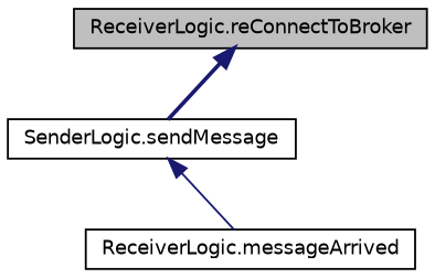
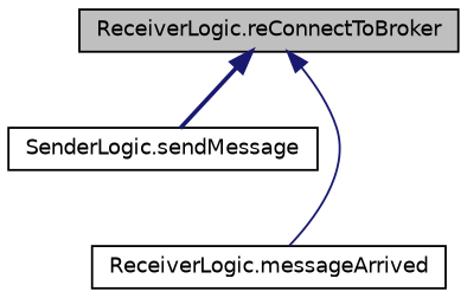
  digraph {
    rankdir=TB
    node [color=black fillcolor=white fontname=Helvetica fontsize=10 shape=record style=filled]
    edge [color=midnightblue dir=back fontname=Helvetica fontsize=10 labelfontname=Helvetica labelfontsize=10]
    n1 [fillcolor=grey75 fontcolor=black height=0.2 label="ReceiverLogic.reConnectToBroker" width=0.4]
    n2 [height=0.2 label="SenderLogic.sendMessage" width=0.4]
    n3 [height=0.2 label="ReceiverLogic.messageArrived" width=0.4]
    n1 -> n2 [style=bold]
-   n2 -> n3 [style=solid]
+   n1 -> n3 [style=solid]
  }
